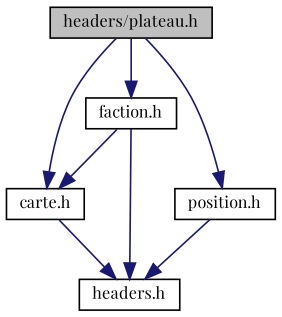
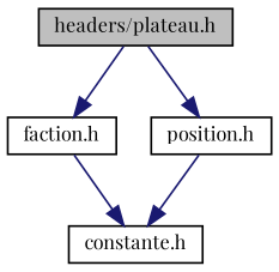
  digraph {
    fontname="Playfair Display"
    node [color=black fillcolor=white fontname="Playfair Display" fontsize=10 shape=record style=filled]
    edge [color=midnightblue fontname="Playfair Display" fontsize=10 labelfontname=Helvetica labelfontsize=10 style=solid]
    n1 [fillcolor=grey75 fontcolor=black height=0.2 label="headers/plateau.h" width=0.4]
-   n2 [height=0.2 label="carte.h" width=0.4]
    n3 [height=0.2 label="faction.h" width=0.4]
    n4 [height=0.2 label="position.h" width=0.4]
-   n5 [height=0.2 label="headers.h" width=0.4]
-   n1 -> n2
+   n5 [height=0.2 label="constante.h" width=0.4]
    n1 -> n3
    n1 -> n4
-   n2 -> n5
-   n3 -> n2
    n3 -> n5
    n4 -> n5
  }
